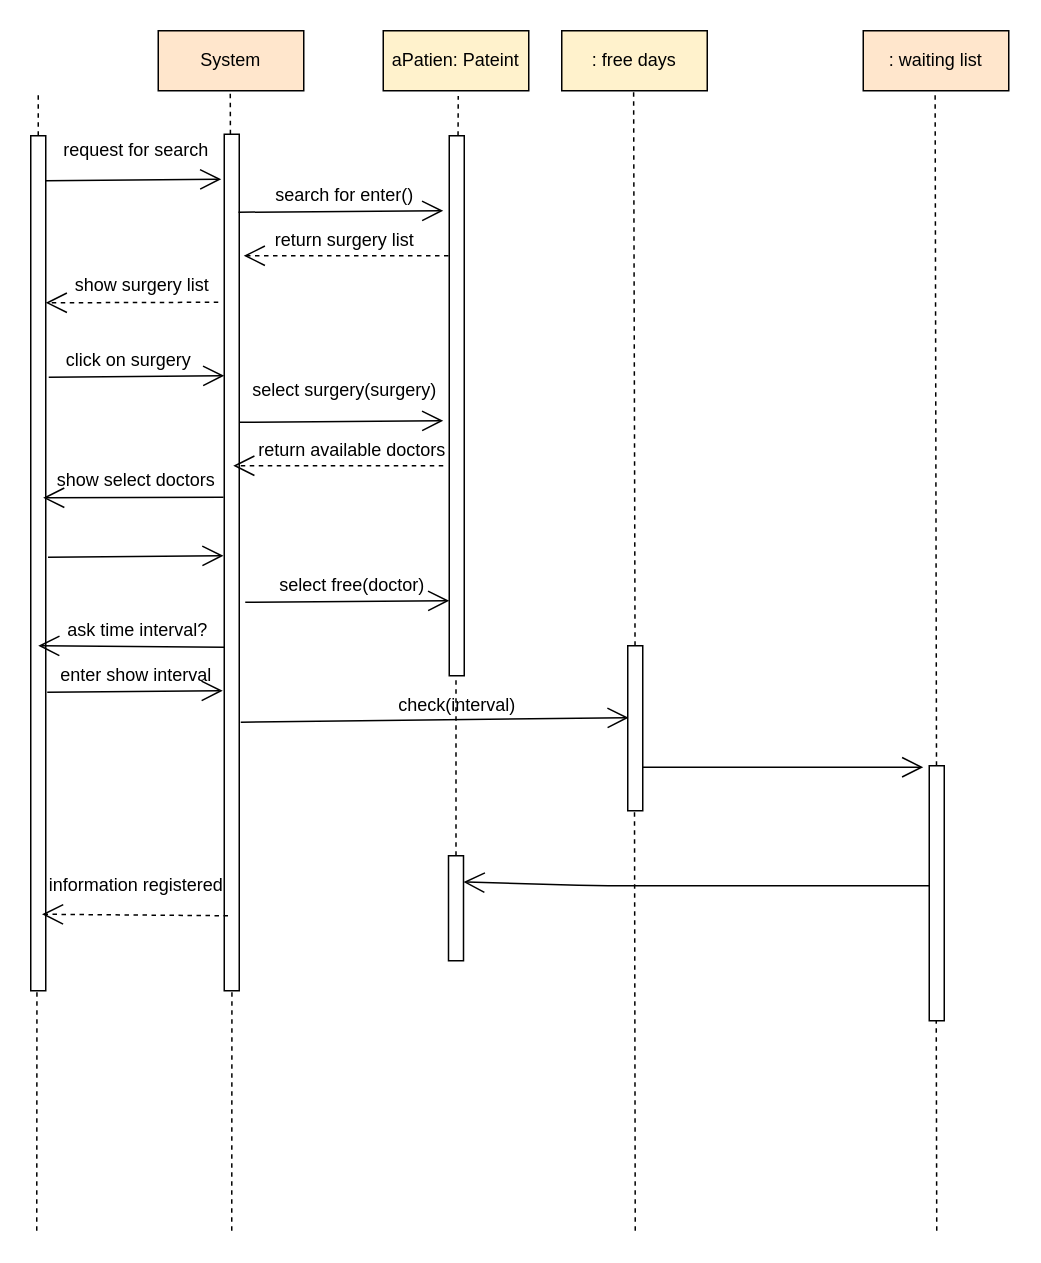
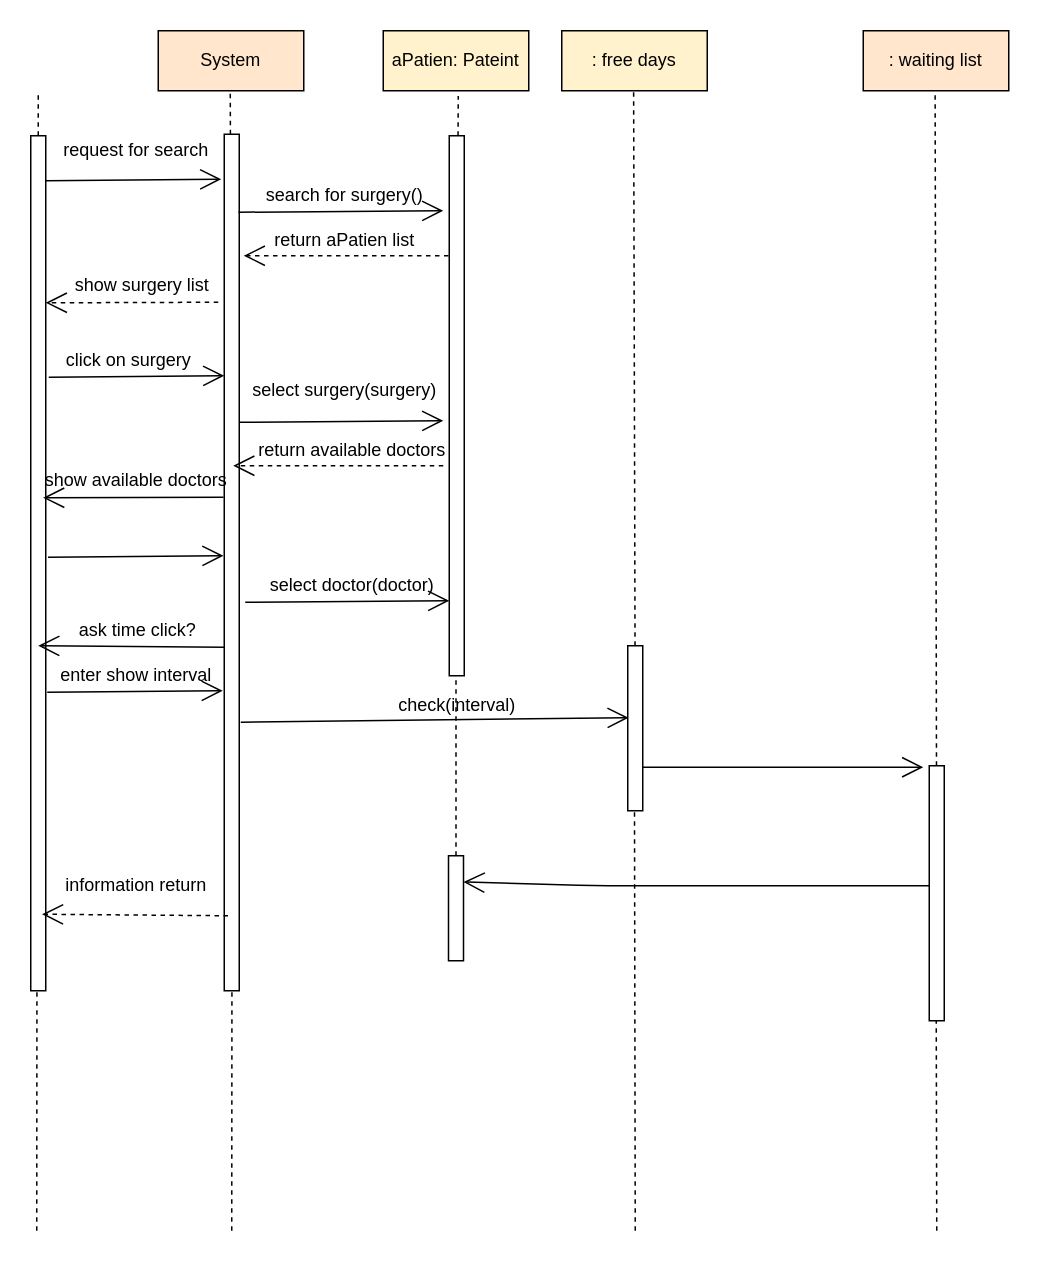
  <mxCell id="0" />
  <mxCell id="1" parent="0" />
  <mxCell id="2" value="" style="endArrow=none;dashed=1;html=1;" edge="1" parent="1" source="4"><mxGeometry width="50" height="50" relative="1" as="geometry"><mxPoint x="25" y="430" as="sourcePoint" /><mxPoint x="25" y="60" as="targetPoint" /></mxGeometry></mxCell>
  <mxCell id="3" value="" style="endArrow=none;dashed=1;html=1;" edge="1" parent="1" source="5"><mxGeometry width="50" height="50" relative="1" as="geometry"><mxPoint x="153" y="428.5" as="sourcePoint" /><mxPoint x="153" y="58.5" as="targetPoint" /></mxGeometry></mxCell>
  <mxCell id="4" value="" style="rounded=0;whiteSpace=wrap;html=1;" vertex="1" parent="1"><mxGeometry x="20" y="90" width="10" height="570" as="geometry" /></mxCell>
  <mxCell id="5" value="" style="rounded=0;whiteSpace=wrap;html=1;" vertex="1" parent="1"><mxGeometry x="149" y="89" width="10" height="571" as="geometry" /></mxCell>
  <mxCell id="6" value="request for search" style="text;html=1;align=center;verticalAlign=middle;resizable=0;points=[];;autosize=1;" vertex="1" parent="1"><mxGeometry x="35" y="90" width="110" height="20" as="geometry" /></mxCell>
  <mxCell id="7" value="" style="endArrow=open;endFill=1;endSize=12;html=1;" edge="1" parent="1"><mxGeometry width="160" relative="1" as="geometry"><mxPoint x="30" y="120" as="sourcePoint" /><mxPoint x="147" y="119" as="targetPoint" /></mxGeometry></mxCell>
  <mxCell id="8" value="System" style="rounded=0;whiteSpace=wrap;html=1;fillColor=#ffe6cc;" vertex="1" parent="1"><mxGeometry x="105" y="20" width="97" height="40" as="geometry" /></mxCell>
  <mxCell id="9" value="aPatien: Pateint" style="rounded=0;whiteSpace=wrap;html=1;fillColor=#fff2cc;" vertex="1" parent="1"><mxGeometry x="255" y="20" width="97" height="40" as="geometry" /></mxCell>
  <mxCell id="10" value="" style="endArrow=none;dashed=1;html=1;" edge="1" parent="1" source="11"><mxGeometry width="50" height="50" relative="1" as="geometry"><mxPoint x="305" y="430" as="sourcePoint" /><mxPoint x="305" y="63.5" as="targetPoint" /></mxGeometry></mxCell>
  <mxCell id="11" value="" style="rounded=0;whiteSpace=wrap;html=1;" vertex="1" parent="1"><mxGeometry x="299" y="90" width="10" height="360" as="geometry" /></mxCell>
  <mxCell id="12" value="" style="endArrow=open;endFill=1;endSize=12;html=1;" edge="1" parent="1"><mxGeometry width="160" relative="1" as="geometry"><mxPoint x="158.5" y="141" as="sourcePoint" /><mxPoint x="295" y="140" as="targetPoint" /></mxGeometry></mxCell>
- <mxCell id="13" value="search for enter()" style="text;html=1;align=center;verticalAlign=middle;resizable=0;points=[];;autosize=1;" vertex="1" parent="1"><mxGeometry x="168.5" y="120" width="120" height="20" as="geometry" /></mxCell>
+ <mxCell id="13" value="search for surgery()" style="text;html=1;align=center;verticalAlign=middle;resizable=0;points=[];;autosize=1;" vertex="1" parent="1"><mxGeometry x="168.5" y="120" width="120" height="20" as="geometry" /></mxCell>
  <mxCell id="14" value="" style="endArrow=open;endFill=1;endSize=12;html=1;dashed=1;" edge="1" parent="1"><mxGeometry width="160" relative="1" as="geometry"><mxPoint x="298.5" y="170" as="sourcePoint" /><mxPoint x="162" y="170" as="targetPoint" /></mxGeometry></mxCell>
- <mxCell id="15" value="return surgery list" style="text;html=1;align=center;verticalAlign=middle;resizable=0;points=[];;autosize=1;" vertex="1" parent="1"><mxGeometry x="173.5" y="150" width="110" height="20" as="geometry" /></mxCell>
+ <mxCell id="15" value="return aPatien list" style="text;html=1;align=center;verticalAlign=middle;resizable=0;points=[];;autosize=1;" vertex="1" parent="1"><mxGeometry x="173.5" y="150" width="110" height="20" as="geometry" /></mxCell>
  <mxCell id="16" value="" style="endArrow=open;endFill=1;endSize=12;html=1;dashed=1;entryX=1.25;entryY=0.296;entryDx=0;entryDy=0;entryPerimeter=0;" edge="1" parent="1"><mxGeometry width="160" relative="1" as="geometry"><mxPoint x="145" y="201" as="sourcePoint" /><mxPoint x="30" y="201.38" as="targetPoint" /></mxGeometry></mxCell>
  <mxCell id="17" value="show surgery list" style="text;html=1;align=center;verticalAlign=middle;resizable=0;points=[];;autosize=1;" vertex="1" parent="1"><mxGeometry x="38.5" y="180" width="110" height="20" as="geometry" /></mxCell>
  <mxCell id="18" value="" style="endArrow=open;endFill=1;endSize=12;html=1;" edge="1" parent="1"><mxGeometry width="160" relative="1" as="geometry"><mxPoint x="32" y="251" as="sourcePoint" /><mxPoint x="149" y="250" as="targetPoint" /></mxGeometry></mxCell>
  <mxCell id="19" value="click on surgery" style="text;html=1;align=center;verticalAlign=middle;resizable=0;points=[];;autosize=1;" vertex="1" parent="1"><mxGeometry x="35" y="230" width="100" height="20" as="geometry" /></mxCell>
  <mxCell id="20" value="" style="endArrow=open;endFill=1;endSize=12;html=1;" edge="1" parent="1"><mxGeometry width="160" relative="1" as="geometry"><mxPoint x="159" y="281" as="sourcePoint" /><mxPoint x="295" y="280" as="targetPoint" /></mxGeometry></mxCell>
  <mxCell id="21" value="select surgery(surgery)" style="text;html=1;align=center;verticalAlign=middle;resizable=0;points=[];;autosize=1;" vertex="1" parent="1"><mxGeometry x="159" y="250" width="140" height="20" as="geometry" /></mxCell>
  <mxCell id="22" value="" style="endArrow=open;endFill=1;endSize=12;html=1;dashed=1;" edge="1" parent="1"><mxGeometry width="160" relative="1" as="geometry"><mxPoint x="295" y="310" as="sourcePoint" /><mxPoint x="155" y="310" as="targetPoint" /></mxGeometry></mxCell>
  <mxCell id="23" value="return available doctors" style="text;html=1;align=center;verticalAlign=middle;resizable=0;points=[];;autosize=1;" vertex="1" parent="1"><mxGeometry x="163.5" y="290" width="140" height="20" as="geometry" /></mxCell>
  <mxCell id="24" value="" style="endArrow=open;endFill=1;endSize=12;html=1;entryX=0.059;entryY=1.07;entryDx=0;entryDy=0;entryPerimeter=0;" edge="1" parent="1" target="25"><mxGeometry width="160" relative="1" as="geometry"><mxPoint x="148.5" y="331" as="sourcePoint" /><mxPoint x="265" y="329" as="targetPoint" /></mxGeometry></mxCell>
- <mxCell id="25" value="show select doctors" style="text;html=1;align=center;verticalAlign=middle;resizable=0;points=[];;autosize=1;" vertex="1" parent="1"><mxGeometry x="20" y="310" width="140" height="20" as="geometry" /></mxCell>
+ <mxCell id="25" value="show available doctors" style="text;html=1;align=center;verticalAlign=middle;resizable=0;points=[];;autosize=1;" vertex="1" parent="1"><mxGeometry x="20" y="310" width="140" height="20" as="geometry" /></mxCell>
  <mxCell id="26" value="" style="endArrow=open;endFill=1;endSize=12;html=1;" edge="1" parent="1"><mxGeometry width="160" relative="1" as="geometry"><mxPoint x="31.5" y="371" as="sourcePoint" /><mxPoint x="148.5" y="370" as="targetPoint" /></mxGeometry></mxCell>
  <mxCell id="27" value="" style="endArrow=open;endFill=1;endSize=12;html=1;" edge="1" parent="1"><mxGeometry width="160" relative="1" as="geometry"><mxPoint x="163" y="401" as="sourcePoint" /><mxPoint x="299" y="400" as="targetPoint" /></mxGeometry></mxCell>
- <mxCell id="28" value="select free(doctor)" style="text;html=1;align=center;verticalAlign=middle;resizable=0;points=[];;autosize=1;" vertex="1" parent="1"><mxGeometry x="168.5" y="380" width="130" height="20" as="geometry" /></mxCell>
+ <mxCell id="28" value="select doctor(doctor)" style="text;html=1;align=center;verticalAlign=middle;resizable=0;points=[];;autosize=1;" vertex="1" parent="1"><mxGeometry x="168.5" y="380" width="130" height="20" as="geometry" /></mxCell>
  <mxCell id="29" value="" style="endArrow=open;endFill=1;endSize=12;html=1;" edge="1" parent="1"><mxGeometry width="160" relative="1" as="geometry"><mxPoint x="149" y="431" as="sourcePoint" /><mxPoint x="25" y="430" as="targetPoint" /></mxGeometry></mxCell>
- <mxCell id="30" value="ask time interval?" style="text;html=1;align=center;verticalAlign=middle;resizable=0;points=[];;autosize=1;" vertex="1" parent="1"><mxGeometry x="35.5" y="410" width="110" height="20" as="geometry" /></mxCell>
+ <mxCell id="30" value="ask time click?" style="text;html=1;align=center;verticalAlign=middle;resizable=0;points=[];;autosize=1;" vertex="1" parent="1"><mxGeometry x="35.5" y="410" width="110" height="20" as="geometry" /></mxCell>
  <mxCell id="31" value="" style="endArrow=open;endFill=1;endSize=12;html=1;" edge="1" parent="1"><mxGeometry width="160" relative="1" as="geometry"><mxPoint x="31" y="461" as="sourcePoint" /><mxPoint x="148" y="460" as="targetPoint" /></mxGeometry></mxCell>
  <mxCell id="32" value="enter show interval" style="text;html=1;align=center;verticalAlign=middle;resizable=0;points=[];;autosize=1;" vertex="1" parent="1"><mxGeometry x="35" y="440" width="110" height="20" as="geometry" /></mxCell>
  <mxCell id="33" value="" style="endArrow=open;endFill=1;endSize=12;html=1;entryX=0.06;entryY=0.436;entryDx=0;entryDy=0;entryPerimeter=0;" edge="1" parent="1" target="36"><mxGeometry width="160" relative="1" as="geometry"><mxPoint x="160" y="481" as="sourcePoint" /><mxPoint x="495" y="480" as="targetPoint" /></mxGeometry></mxCell>
  <mxCell id="34" value="check(interval)" style="text;html=1;align=center;verticalAlign=middle;resizable=0;points=[];;autosize=1;" vertex="1" parent="1"><mxGeometry x="259" y="460" width="90" height="20" as="geometry" /></mxCell>
  <mxCell id="35" value="" style="endArrow=none;dashed=1;html=1;" edge="1" parent="1" source="36"><mxGeometry width="50" height="50" relative="1" as="geometry"><mxPoint x="422" y="700" as="sourcePoint" /><mxPoint x="421.919" y="60" as="targetPoint" /></mxGeometry></mxCell>
  <mxCell id="36" value="" style="rounded=0;whiteSpace=wrap;html=1;" vertex="1" parent="1"><mxGeometry x="418" y="430" width="10" height="110" as="geometry" /></mxCell>
- <mxCell id="37" value="information registered" style="text;html=1;align=center;verticalAlign=middle;resizable=0;points=[];;autosize=1;" vertex="1" parent="1"><mxGeometry x="25" y="580" width="130" height="20" as="geometry" /></mxCell>
+ <mxCell id="37" value="information return" style="text;html=1;align=center;verticalAlign=middle;resizable=0;points=[];;autosize=1;" vertex="1" parent="1"><mxGeometry x="25" y="580" width="130" height="20" as="geometry" /></mxCell>
  <mxCell id="38" value=": free days" style="rounded=0;whiteSpace=wrap;html=1;fillColor=#fff2cc;" vertex="1" parent="1"><mxGeometry x="374" y="20" width="97" height="40" as="geometry" /></mxCell>
  <mxCell id="39" value="" style="endArrow=open;endFill=1;endSize=12;html=1;" edge="1" parent="1"><mxGeometry width="160" relative="1" as="geometry"><mxPoint x="428" y="511" as="sourcePoint" /><mxPoint x="615" y="511" as="targetPoint" /></mxGeometry></mxCell>
  <mxCell id="40" value="" style="endArrow=none;dashed=1;html=1;" edge="1" parent="1" source="49"><mxGeometry width="50" height="50" relative="1" as="geometry"><mxPoint x="623" y="702.4" as="sourcePoint" /><mxPoint x="622.919" y="60" as="targetPoint" /></mxGeometry></mxCell>
  <mxCell id="41" value="" style="endArrow=open;endFill=1;endSize=12;html=1;dashed=1;" edge="1" parent="1"><mxGeometry width="160" relative="1" as="geometry"><mxPoint x="151.5" y="610" as="sourcePoint" /><mxPoint x="27.5" y="609" as="targetPoint" /></mxGeometry></mxCell>
  <mxCell id="42" value=": waiting list" style="rounded=0;whiteSpace=wrap;html=1;fillColor=#ffe6cc;" vertex="1" parent="1"><mxGeometry x="575" y="20" width="97" height="40" as="geometry" /></mxCell>
  <mxCell id="43" value="" style="endArrow=none;dashed=1;html=1;" edge="1" parent="1" source="48"><mxGeometry width="50" height="50" relative="1" as="geometry"><mxPoint x="304" y="820" as="sourcePoint" /><mxPoint x="303.5" y="450" as="targetPoint" /></mxGeometry></mxCell>
  <mxCell id="44" value="" style="endArrow=none;dashed=1;html=1;" edge="1" parent="1"><mxGeometry width="50" height="50" relative="1" as="geometry"><mxPoint x="154" y="820" as="sourcePoint" /><mxPoint x="154.13" y="660" as="targetPoint" /></mxGeometry></mxCell>
  <mxCell id="45" value="" style="endArrow=none;dashed=1;html=1;" edge="1" parent="1"><mxGeometry width="50" height="50" relative="1" as="geometry"><mxPoint x="24" y="820" as="sourcePoint" /><mxPoint x="24.13" y="660" as="targetPoint" /></mxGeometry></mxCell>
  <mxCell id="46" value="" style="endArrow=none;dashed=1;html=1;" edge="1" parent="1"><mxGeometry width="50" height="50" relative="1" as="geometry"><mxPoint x="423" y="820" as="sourcePoint" /><mxPoint x="422.5" y="540" as="targetPoint" /></mxGeometry></mxCell>
  <mxCell id="47" value="" style="endArrow=none;dashed=1;html=1;" edge="1" parent="1"><mxGeometry width="50" height="50" relative="1" as="geometry"><mxPoint x="624" y="820" as="sourcePoint" /><mxPoint x="623.5" y="610" as="targetPoint" /></mxGeometry></mxCell>
  <mxCell id="48" value="" style="rounded=0;whiteSpace=wrap;html=1;" vertex="1" parent="1"><mxGeometry x="298.5" y="570" width="10" height="70" as="geometry" /></mxCell>
  <mxCell id="49" value="" style="rounded=0;whiteSpace=wrap;html=1;" vertex="1" parent="1"><mxGeometry x="619" y="510" width="10" height="170" as="geometry" /></mxCell>
  <mxCell id="50" value="" style="endArrow=open;endFill=1;endSize=12;html=1;entryX=1;entryY=0.25;entryDx=0;entryDy=0;" edge="1" parent="1" target="48"><mxGeometry width="160" relative="1" as="geometry"><mxPoint x="619" y="590" as="sourcePoint" /><mxPoint x="877.6" y="586.96" as="targetPoint" /><Array as="points"><mxPoint x="395" y="590" /></Array></mxGeometry></mxCell>
